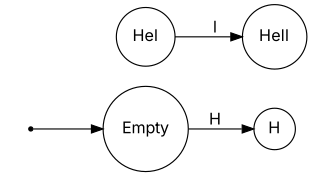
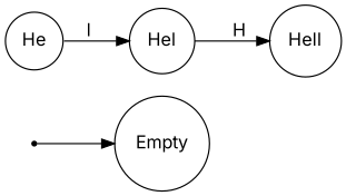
  digraph {
    fontname=Inter
    rankdir=LR
    node [fontname=Inter shape=circle]
    edge [fontname=Inter]
    Empty
-   H
    __start_point__ [shape=point]
+   He
    Hel
    Hell
-   Empty -> H [label=H]
    __start_point__ -> Empty
-   Hel -> Hell [label=l]
+   He -> Hel [label=l]
+   Hel -> Hell [label=H]
  }
